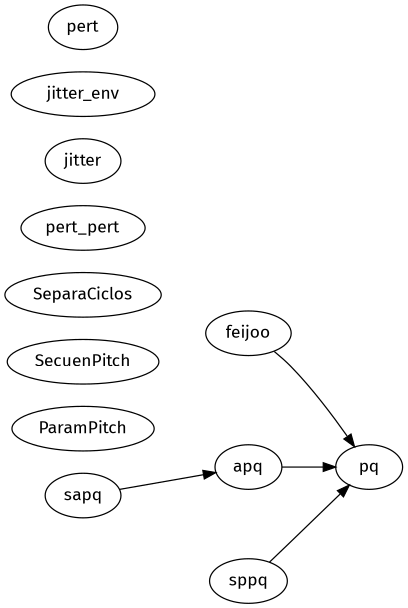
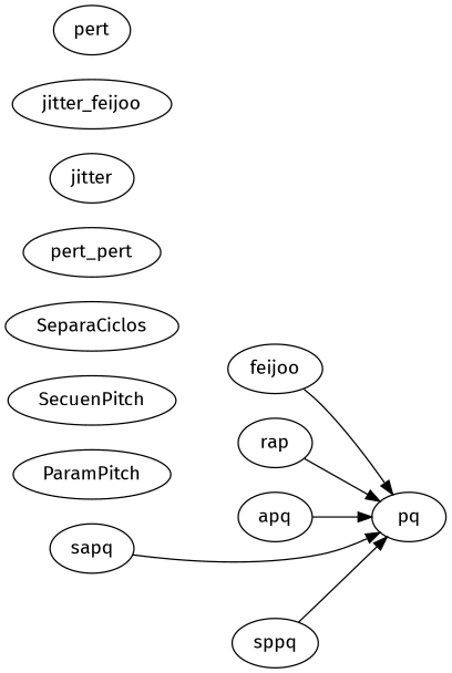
  digraph {
    fontname="Fira Sans"
    rankdir=LR
    node [fontname="Fira Sans"]
    edge [fontname="Fira Sans"]
    apq
    pq
    n3 [label=feijoo]
+   rap
    sapq
    sppq
    ParamPitch
    SecuenPitch
    SeparaCiclos
    n10 [label=pert_pert]
    jitter
-   jitter_env
+   jitter_env [label=jitter_feijoo]
    n13 [label=pert]
    apq -> pq
    n3 -> pq
-   sapq -> apq
+   rap -> pq
+   sapq -> pq
    sppq -> pq
  }
